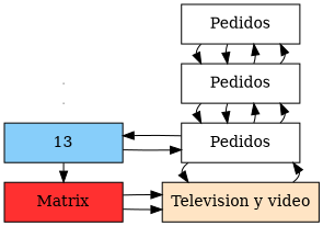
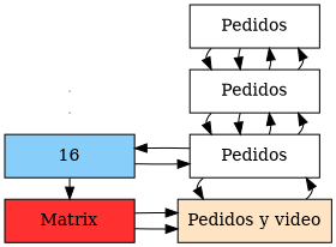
  digraph {
    rankdir=LR
    node [group=2 shape=box]
    n1 [fillcolor=firebrick1 group=1 label=Matrix style=filled width=1.5]
-   n2 [fillcolor=lightskyblue label=13 style=filled width=1.5]
-   n3 [fillcolor=bisque1 group=1 label="Television y video" style=filled width=1.5]
+   n2 [fillcolor=lightskyblue label=16 style=filled width=1.5]
+   n3 [fillcolor=bisque1 group=1 label="Pedidos y video" style=filled width=1.5]
    n4 [label=Pedidos width=1.5]
    n5 [label=Pedidos width=1.5]
    n6 [label=Pedidos width=1.5]
    e0 [shape=point width=0 group=""]
    e1 [shape=point width=0 group=""]
    subgraph sub_1 {
      rank=same
      n1
      n2
    }
    subgraph sub_2 {
      rank=same
      n3
      n4
      n5
      n6
    }
    n1 -> n3
    n1 -> n3
    n2 -> n1
    n2 -> n4
    n3 -> n4
    n4 -> n2
    n4 -> n3
    n4 -> n5
    n4 -> n5
    n5 -> n4
    n5 -> n4
    n5 -> n6
    n5 -> n6
    n6 -> n5
    n6 -> n5
  }
